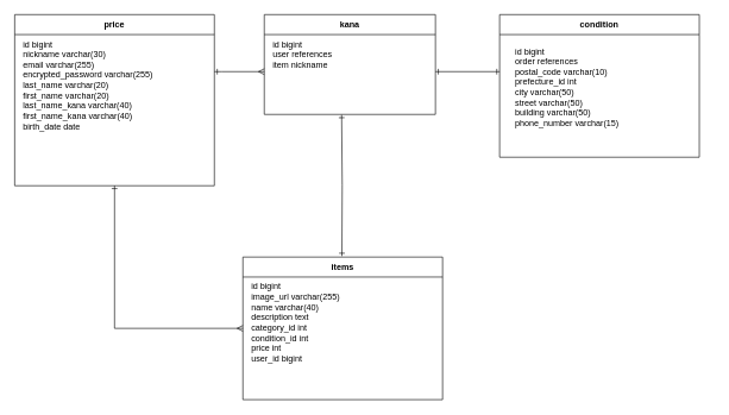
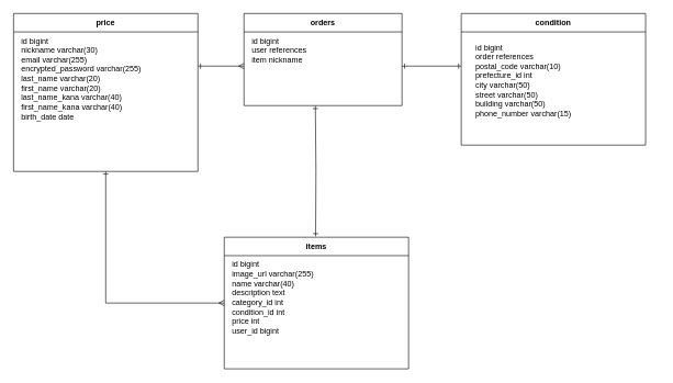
  <mxCell id="0" />
  <mxCell id="1" parent="0" />
  <mxCell id="2" value="price" style="shape=swimlane;horizontal=1;rounded=0;whiteSpace=wrap;fillColor=none;strokeColor=#000000;startSize=28;fontStyle=1;portConstraint=eastwest;rotatable=0;" parent="1" vertex="1"><mxGeometry x="20" y="20" width="280" height="240" as="geometry" /></mxCell>
  <mxCell id="3" value="id bigint&#10;nickname varchar(30)&#10;email varchar(255)&#10;encrypted_password varchar(255)&#10;last_name varchar(20)&#10;first_name varchar(20)&#10;last_name_kana varchar(40)&#10;first_name_kana varchar(40)&#10;birth_date date&#10;" style="whiteSpace=wrap;align=left;verticalAlign=top;fillColor=none;strokeColor=none;" parent="2" vertex="1"><mxGeometry x="10" y="28" width="280" height="212" as="geometry" /></mxCell>
  <mxCell id="4" value="items" style="shape=swimlane;horizontal=1;rounded=0;whiteSpace=wrap;fillColor=none;strokeColor=#000000;startSize=28;fontStyle=1;portConstraint=eastwest;rotatable=0;" parent="1" vertex="1"><mxGeometry x="340" y="360" width="280" height="200" as="geometry" /></mxCell>
  <mxCell id="5" value="id bigint&#10;image_url varchar(255)&#10;name varchar(40)&#10;description text&#10;category_id int&#10;condition_id int&#10;price int&#10;user_id bigint" style="whiteSpace=wrap;align=left;verticalAlign=top;fillColor=none;strokeColor=none;" parent="4" vertex="1"><mxGeometry x="10" y="28" width="280" height="172" as="geometry" /></mxCell>
- <mxCell id="6" value="kana" style="shape=swimlane;horizontal=1;rounded=0;whiteSpace=wrap;fillColor=none;strokeColor=#000000;startSize=28;fontStyle=1;portConstraint=eastwest;rotatable=0;" parent="1" vertex="1"><mxGeometry x="370" y="20" width="240" height="140" as="geometry" /></mxCell>
+ <mxCell id="6" value="orders" style="shape=swimlane;horizontal=1;rounded=0;whiteSpace=wrap;fillColor=none;strokeColor=#000000;startSize=28;fontStyle=1;portConstraint=eastwest;rotatable=0;" parent="1" vertex="1"><mxGeometry x="370" y="20" width="240" height="140" as="geometry" /></mxCell>
  <mxCell id="7" value="id bigint&#10;user references&#10;item nickname&#10;" style="whiteSpace=wrap;align=left;verticalAlign=top;fillColor=none;strokeColor=none;" parent="6" vertex="1"><mxGeometry x="10" y="28" width="230" height="112" as="geometry" /></mxCell>
  <mxCell id="8" value="condition" style="shape=swimlane;horizontal=1;rounded=0;whiteSpace=wrap;fillColor=none;strokeColor=#000000;startSize=28;fontStyle=1;portConstraint=eastwest;rotatable=0;" parent="1" vertex="1"><mxGeometry x="700" y="20" width="280" height="200" as="geometry" /></mxCell>
  <mxCell id="9" value="id bigint&#10;order references&#10;postal_code varchar(10)&#10;prefecture_id int&#10;city varchar(50)&#10;street varchar(50)&#10;building varchar(50)&#10;phone_number varchar(15)" style="whiteSpace=wrap;align=left;verticalAlign=top;fillColor=none;strokeColor=none;" parent="8" vertex="1"><mxGeometry x="20" y="38" width="280" height="172" as="geometry" /></mxCell>
  <mxCell id="10" style="edgeStyle=orthogonalEdgeStyle;rounded=0;strokeColor=#000000;html=1;startArrow=ERone;startFill=1;endArrow=ERmany;endFill=1;rotatable=0;" parent="1" target="4" edge="1"><mxGeometry relative="1" as="geometry"><mxPoint x="160" y="260" as="sourcePoint" /><Array as="points"><mxPoint x="160" y="260" /><mxPoint x="160" y="460" /></Array></mxGeometry></mxCell>
  <mxCell id="11" style="edgeStyle=orthogonalEdgeStyle;rounded=0;strokeColor=#000000;html=1;startArrow=ERone;startFill=1;endArrow=ERmany;endFill=1;rotatable=0;" parent="1" edge="1"><mxGeometry relative="1" as="geometry"><Array as="points"><mxPoint x="310" y="100" /></Array><mxPoint x="300" y="100" as="sourcePoint" /><mxPoint x="370" y="100" as="targetPoint" /></mxGeometry></mxCell>
  <mxCell id="12" style="edgeStyle=orthogonalEdgeStyle;rounded=0;strokeColor=#000000;html=1;startArrow=ERone;startFill=1;endArrow=ERone;endFill=1;rotatable=0;entryX=0.428;entryY=1.005;entryDx=0;entryDy=0;exitX=0.428;exitY=-0.007;exitDx=0;exitDy=0;exitPerimeter=0;entryPerimeter=0;" parent="1" target="7" edge="1"><mxGeometry relative="1" as="geometry"><mxPoint x="478.84" y="358.6" as="sourcePoint" /><mxPoint x="414" y="160" as="targetPoint" /><Array as="points" /></mxGeometry></mxCell>
  <mxCell id="13" style="rounded=0;strokeColor=#000000;html=1;startArrow=ERone;startFill=1;endArrow=ERone;endFill=1;rotatable=0;" parent="1" edge="1"><mxGeometry relative="1" as="geometry"><mxPoint x="610" y="100" as="sourcePoint" /><mxPoint x="700" y="100" as="targetPoint" /></mxGeometry></mxCell>
